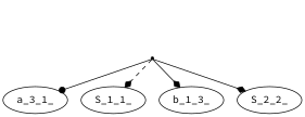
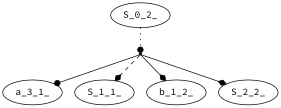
  digraph {
    fontname="Source Code Pro"
    node [fontname="Source Code Pro"]
    edge [arrowhead=diamond fontname="Source Code Pro" style=solid]
+   n1 [label=S_0_2_]
    n2 [label=S_0_2_0 shape=point]
    n3 [label=a_3_1_]
    n4 [label=S_1_1_]
-   n5 [label=b_1_3_]
+   n5 [label=b_1_2_]
    n6 [label=S_2_2_]
+   n1 -> n2 [arrowhead=dot style=dotted]
    n2 -> n3 [arrowhead=dot]
    n2 -> n4 [style=dashed]
    n2 -> n5
    n2 -> n6
  }
